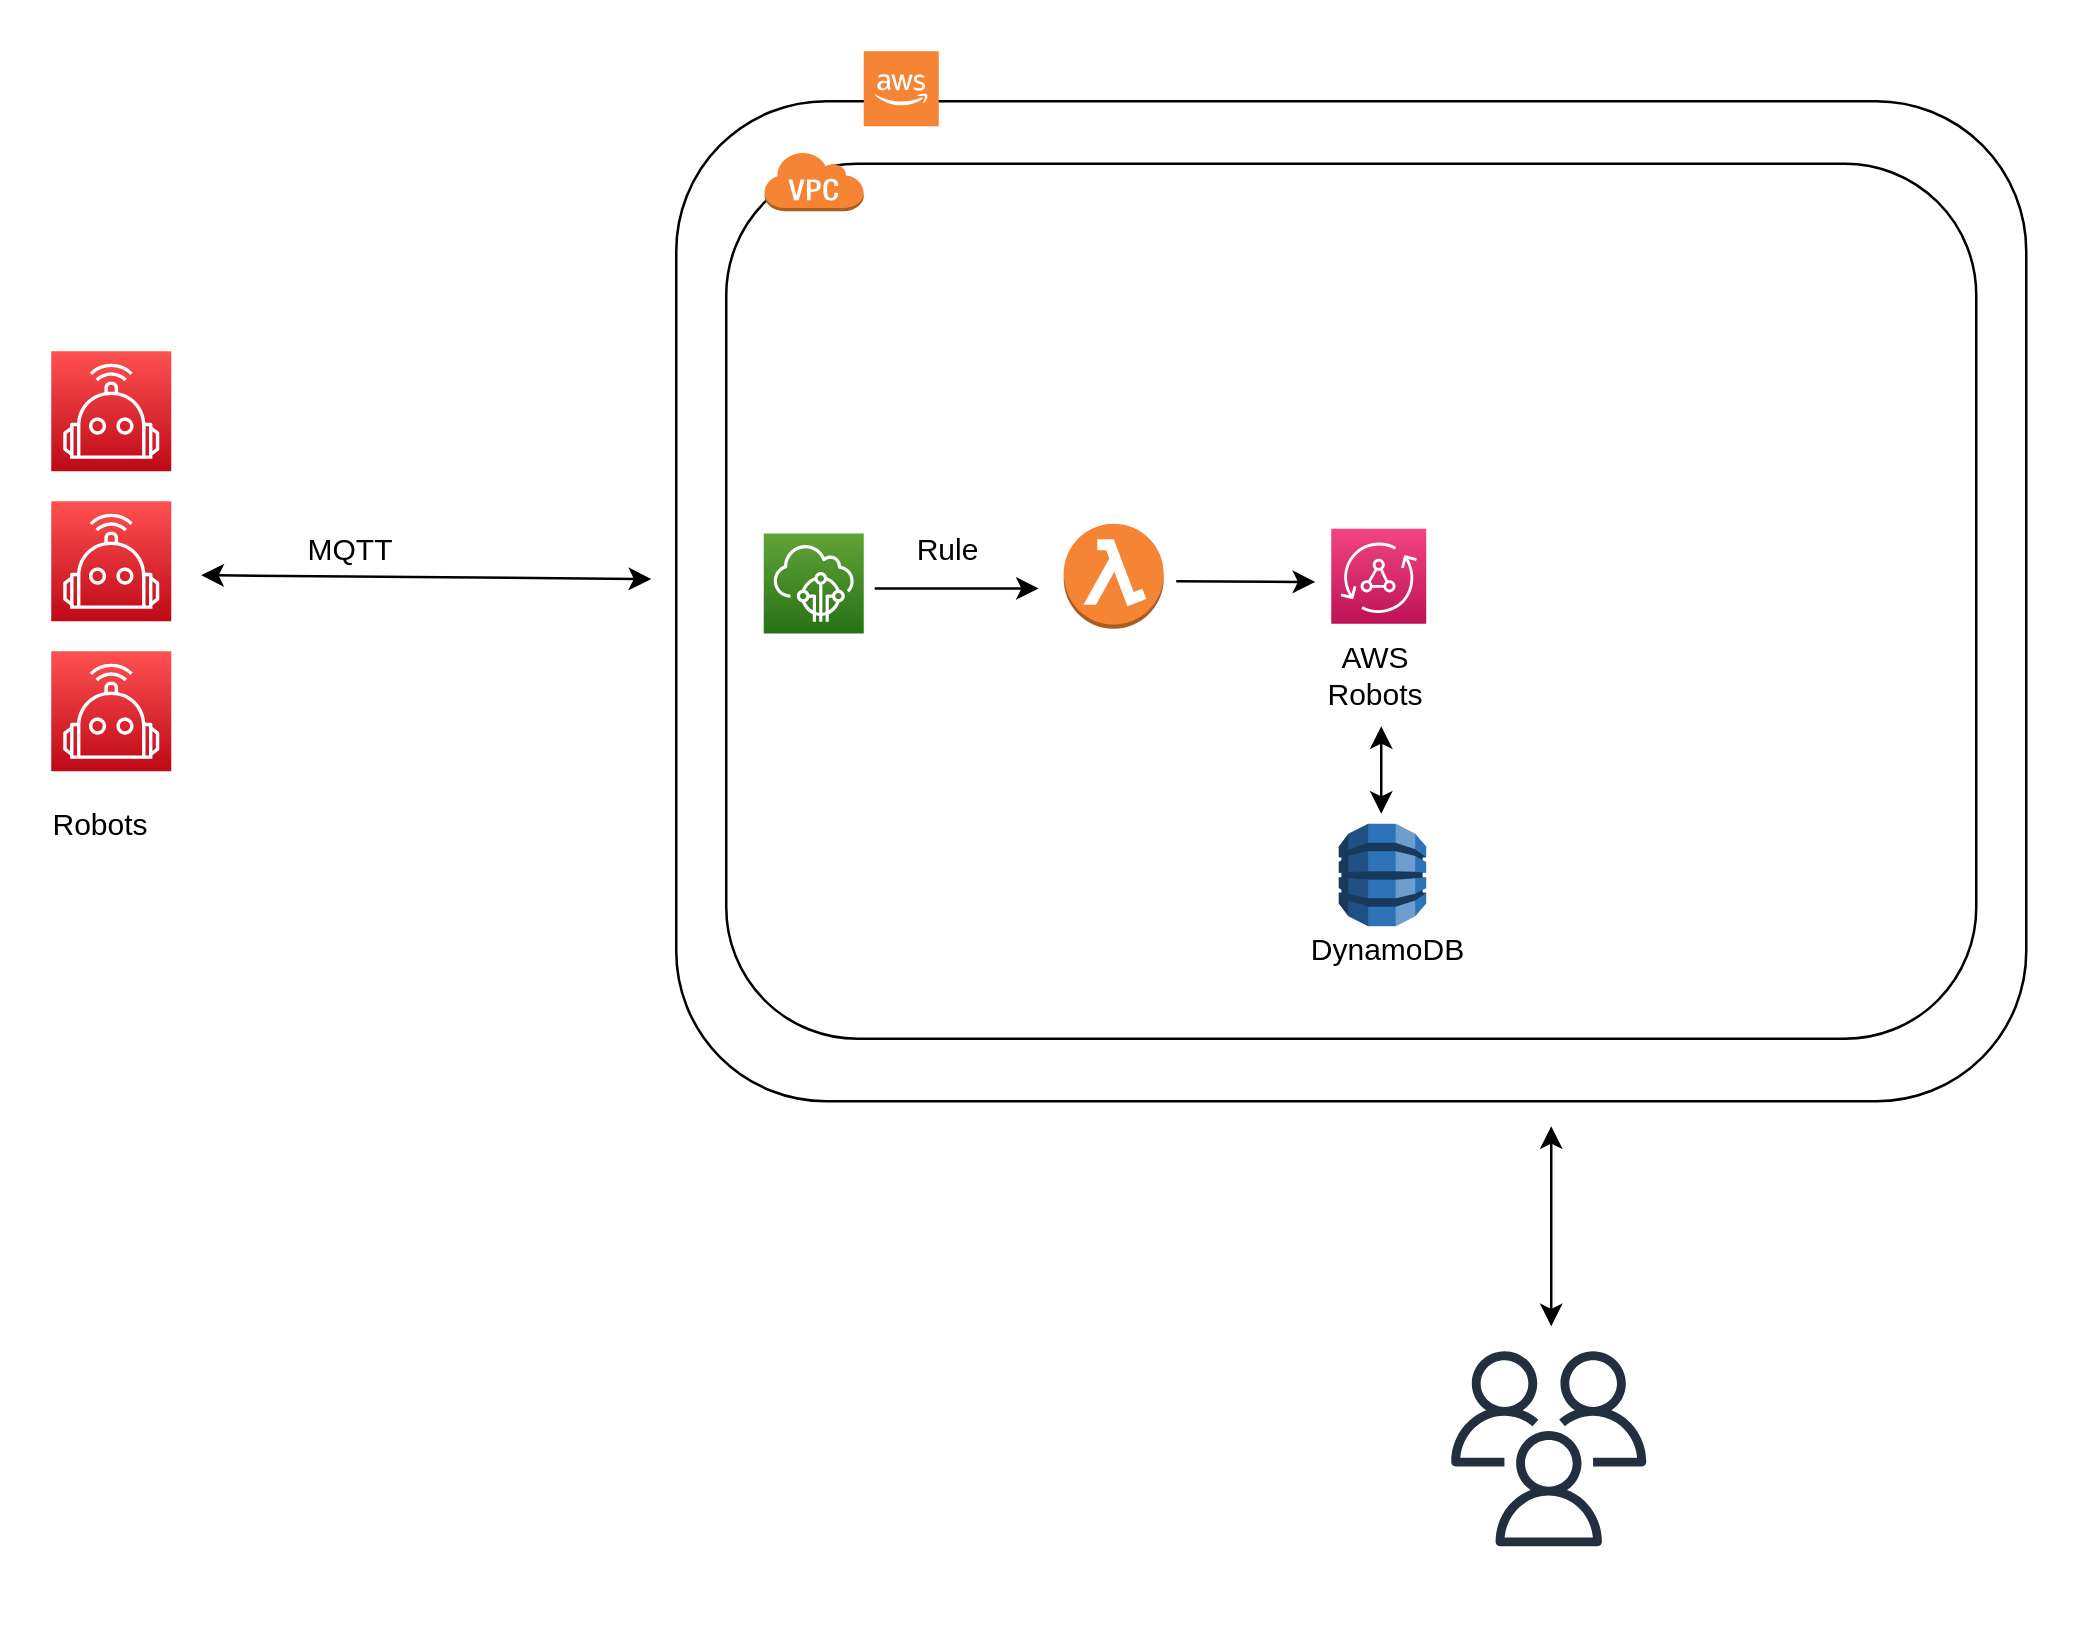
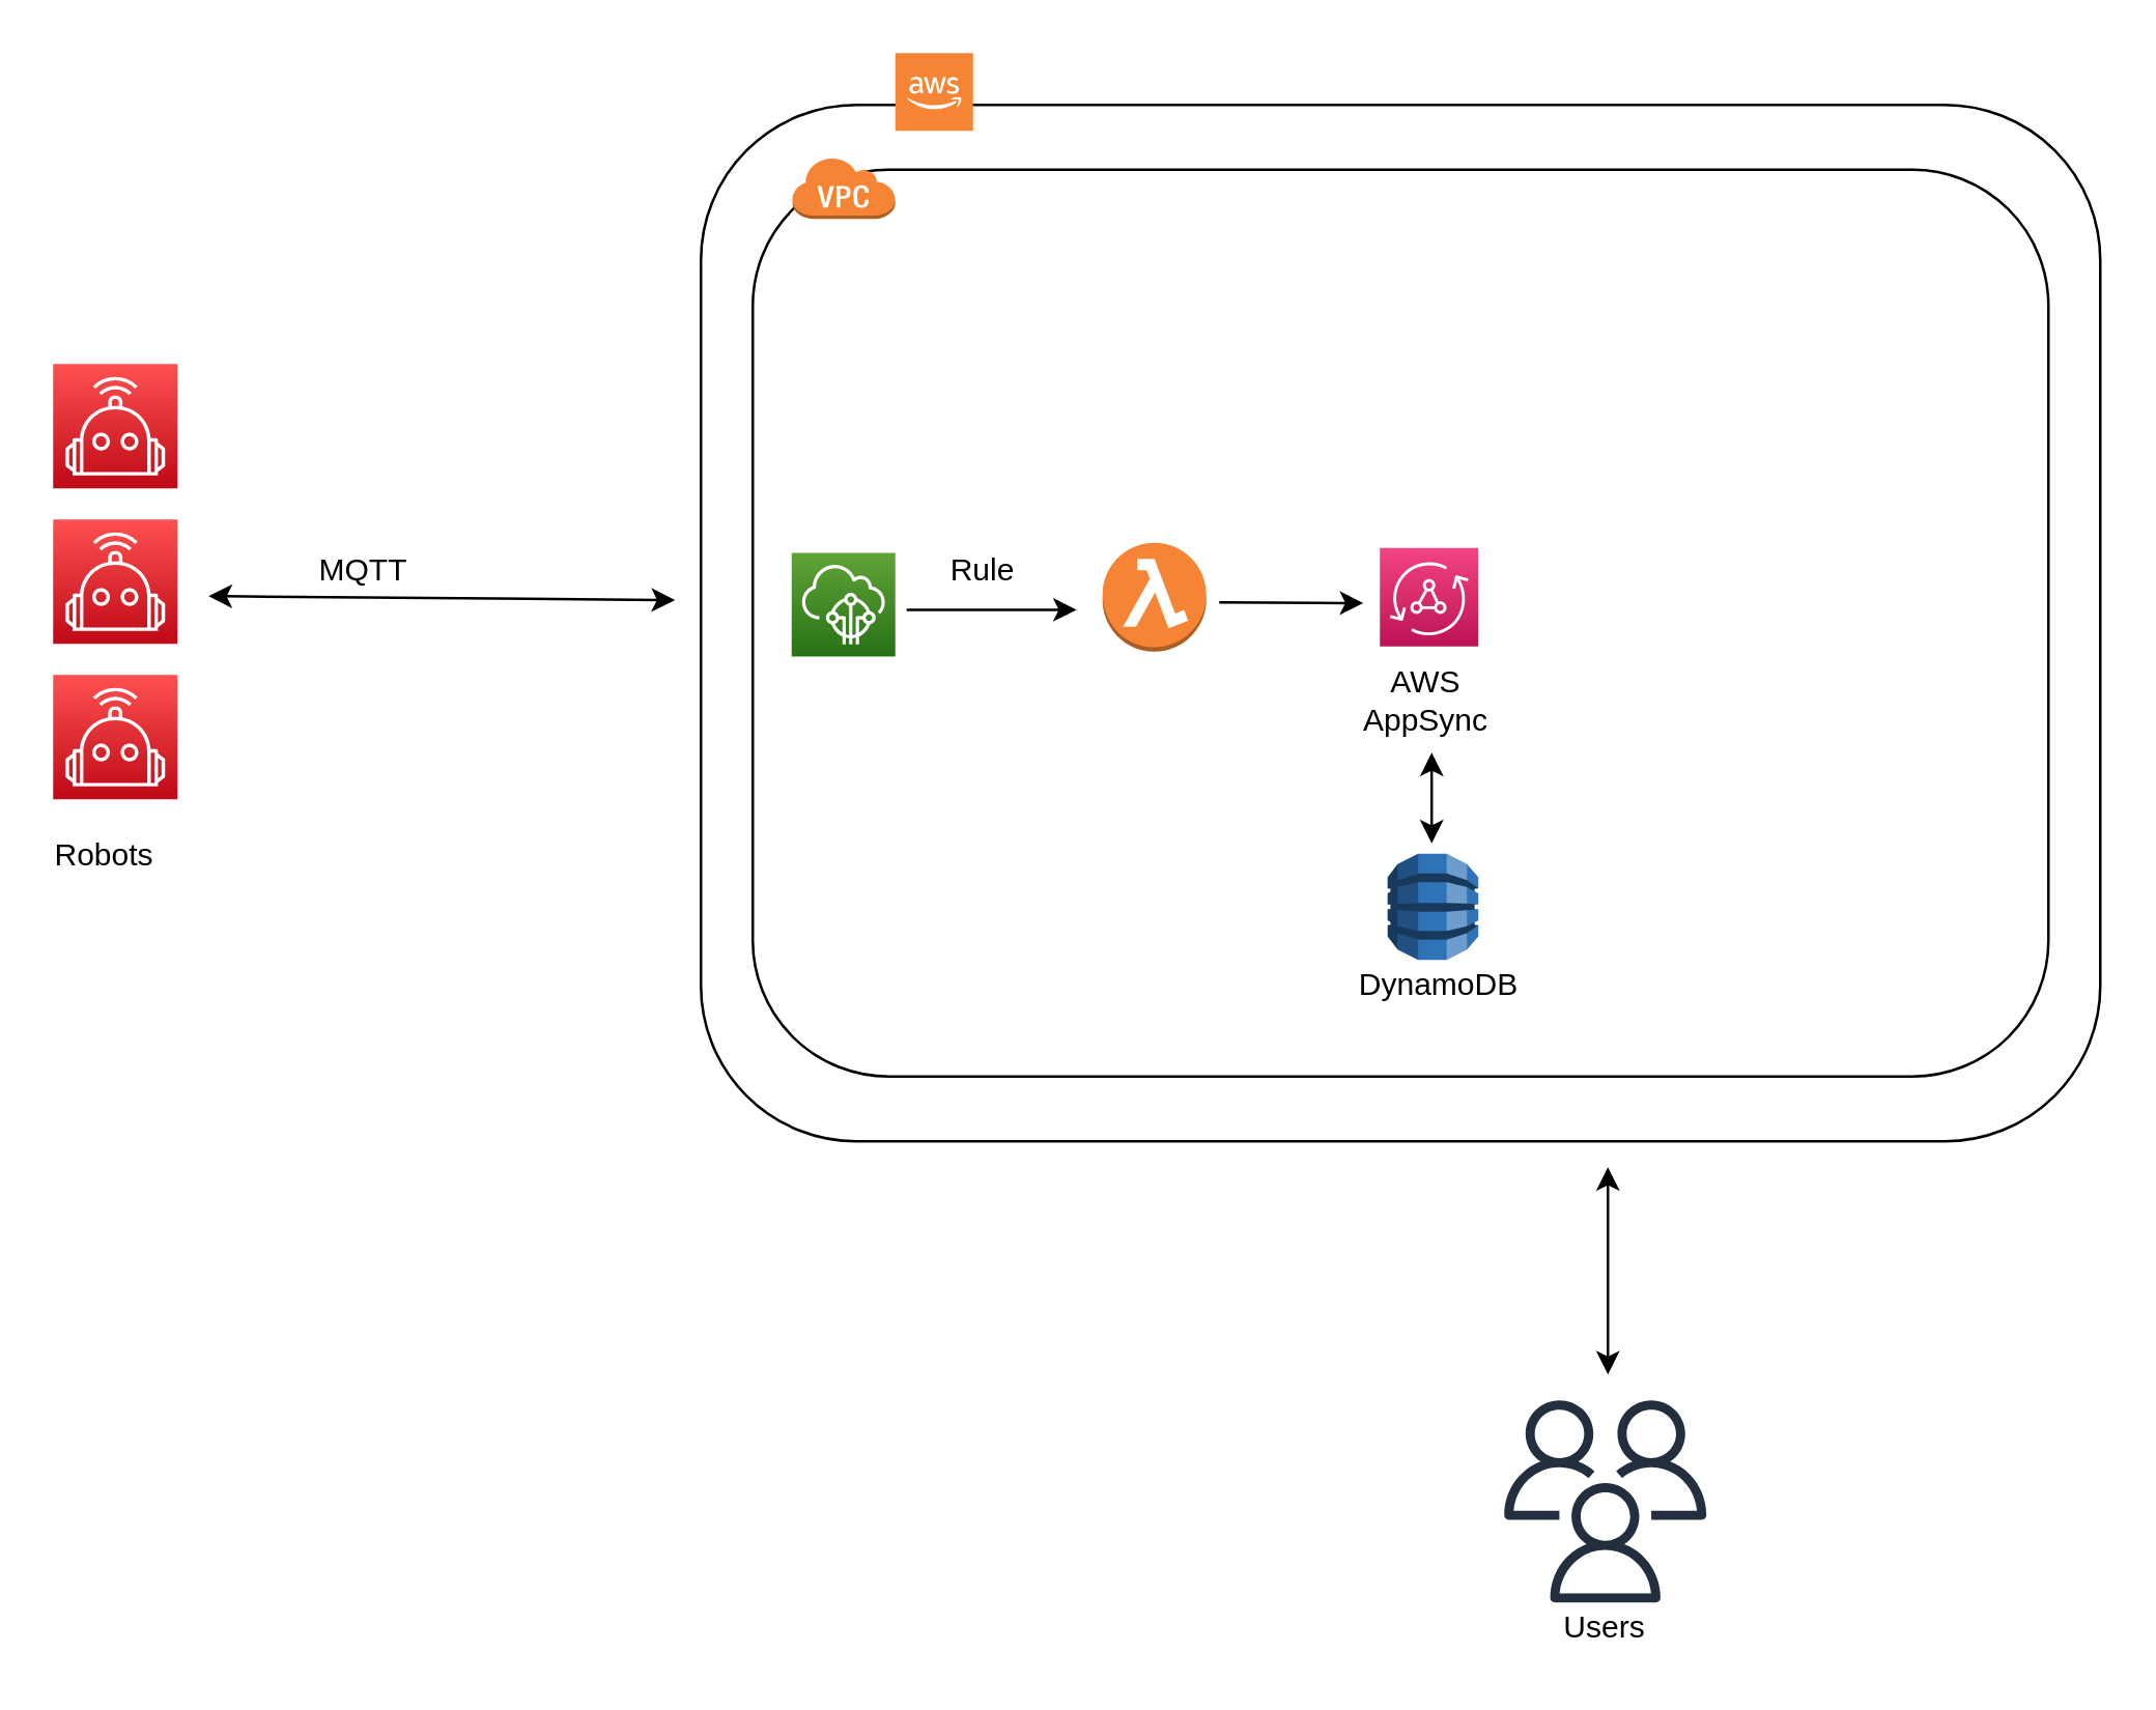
  <mxCell id="0" />
  <mxCell id="1" parent="0" />
  <mxCell id="2" value="" style="rounded=1;whiteSpace=wrap;html=1;" vertex="1" parent="1"><mxGeometry x="270" y="40" width="540" height="400" as="geometry" /></mxCell>
  <mxCell id="3" value="" style="outlineConnect=0;dashed=0;verticalLabelPosition=bottom;verticalAlign=top;align=center;html=1;shape=mxgraph.aws3.cloud_2;fillColor=#F58534;gradientColor=none;" vertex="1" parent="1"><mxGeometry x="345" y="20" width="30" height="30" as="geometry" /></mxCell>
  <mxCell id="4" value="" style="points=[[0,0,0],[0.25,0,0],[0.5,0,0],[0.75,0,0],[1,0,0],[0,1,0],[0.25,1,0],[0.5,1,0],[0.75,1,0],[1,1,0],[0,0.25,0],[0,0.5,0],[0,0.75,0],[1,0.25,0],[1,0.5,0],[1,0.75,0]];outlineConnect=0;fontColor=#232F3E;gradientColor=#FE5151;gradientDirection=north;fillColor=#BE0917;strokeColor=#ffffff;dashed=0;verticalLabelPosition=bottom;verticalAlign=top;align=center;html=1;fontSize=12;fontStyle=0;aspect=fixed;shape=mxgraph.aws4.resourceIcon;resIcon=mxgraph.aws4.robotics;" vertex="1" parent="1"><mxGeometry x="20" y="140" width="48" height="48" as="geometry" /></mxCell>
  <mxCell id="5" value="" style="points=[[0,0,0],[0.25,0,0],[0.5,0,0],[0.75,0,0],[1,0,0],[0,1,0],[0.25,1,0],[0.5,1,0],[0.75,1,0],[1,1,0],[0,0.25,0],[0,0.5,0],[0,0.75,0],[1,0.25,0],[1,0.5,0],[1,0.75,0]];outlineConnect=0;fontColor=#232F3E;gradientColor=#FE5151;gradientDirection=north;fillColor=#BE0917;strokeColor=#ffffff;dashed=0;verticalLabelPosition=bottom;verticalAlign=top;align=center;html=1;fontSize=12;fontStyle=0;aspect=fixed;shape=mxgraph.aws4.resourceIcon;resIcon=mxgraph.aws4.robotics;" vertex="1" parent="1"><mxGeometry x="20" y="200" width="48" height="48" as="geometry" /></mxCell>
  <mxCell id="6" value="" style="points=[[0,0,0],[0.25,0,0],[0.5,0,0],[0.75,0,0],[1,0,0],[0,1,0],[0.25,1,0],[0.5,1,0],[0.75,1,0],[1,1,0],[0,0.25,0],[0,0.5,0],[0,0.75,0],[1,0.25,0],[1,0.5,0],[1,0.75,0]];outlineConnect=0;fontColor=#232F3E;gradientColor=#FE5151;gradientDirection=north;fillColor=#BE0917;strokeColor=#ffffff;dashed=0;verticalLabelPosition=bottom;verticalAlign=top;align=center;html=1;fontSize=12;fontStyle=0;aspect=fixed;shape=mxgraph.aws4.resourceIcon;resIcon=mxgraph.aws4.robotics;" vertex="1" parent="1"><mxGeometry x="20" y="260" width="48" height="48" as="geometry" /></mxCell>
  <mxCell id="7" value="" style="endArrow=classic;startArrow=classic;html=1;exitX=0;exitY=0.5;exitDx=0;exitDy=0;exitPerimeter=0;" edge="1" parent="1"><mxGeometry width="50" height="50" relative="1" as="geometry"><mxPoint x="260" y="231.125" as="sourcePoint" /><mxPoint x="80" y="229.58" as="targetPoint" /></mxGeometry></mxCell>
  <mxCell id="8" value="MQTT" style="text;html=1;strokeColor=none;fillColor=none;align=center;verticalAlign=middle;whiteSpace=wrap;rounded=0;" vertex="1" parent="1"><mxGeometry x="120" y="210" width="40" height="20" as="geometry" /></mxCell>
  <mxCell id="9" value="Robots" style="text;html=1;strokeColor=none;fillColor=none;align=center;verticalAlign=middle;whiteSpace=wrap;rounded=0;" vertex="1" parent="1"><mxGeometry x="20" y="320" width="40" height="20" as="geometry" /></mxCell>
  <mxCell id="10" value="" style="rounded=1;whiteSpace=wrap;html=1;" vertex="1" parent="1"><mxGeometry x="290" y="65" width="500" height="350" as="geometry" /></mxCell>
  <mxCell id="11" value="" style="outlineConnect=0;dashed=0;verticalLabelPosition=bottom;verticalAlign=top;align=center;html=1;shape=mxgraph.aws3.virtual_private_cloud;fillColor=#F58534;gradientColor=none;" vertex="1" parent="1"><mxGeometry x="305" y="60" width="40" height="24" as="geometry" /></mxCell>
  <mxCell id="12" value="" style="outlineConnect=0;dashed=0;verticalLabelPosition=bottom;verticalAlign=top;align=center;html=1;shape=mxgraph.aws3.lambda_function;fillColor=#F58534;gradientColor=none;" vertex="1" parent="1"><mxGeometry x="425" y="209" width="40" height="42" as="geometry" /></mxCell>
  <mxCell id="13" value="" style="endArrow=classic;html=1;" edge="1" parent="1"><mxGeometry width="50" height="50" relative="1" as="geometry"><mxPoint x="349.38" y="234.88" as="sourcePoint" /><mxPoint x="415" y="234.88" as="targetPoint" /></mxGeometry></mxCell>
  <mxCell id="14" value="Rule" style="text;html=1;strokeColor=none;fillColor=none;align=center;verticalAlign=middle;whiteSpace=wrap;rounded=0;" vertex="1" parent="1"><mxGeometry x="359.38" y="210" width="40" height="20" as="geometry" /></mxCell>
  <mxCell id="15" value="" style="points=[[0,0,0],[0.25,0,0],[0.5,0,0],[0.75,0,0],[1,0,0],[0,1,0],[0.25,1,0],[0.5,1,0],[0.75,1,0],[1,1,0],[0,0.25,0],[0,0.5,0],[0,0.75,0],[1,0.25,0],[1,0.5,0],[1,0.75,0]];outlineConnect=0;fontColor=#232F3E;gradientColor=#60A337;gradientDirection=north;fillColor=#277116;strokeColor=#ffffff;dashed=0;verticalLabelPosition=bottom;verticalAlign=top;align=center;html=1;fontSize=12;fontStyle=0;aspect=fixed;shape=mxgraph.aws4.resourceIcon;resIcon=mxgraph.aws4.iot_core;" vertex="1" parent="1"><mxGeometry x="305" y="212.88" width="40" height="40" as="geometry" /></mxCell>
  <mxCell id="16" value="" style="outlineConnect=0;fontColor=#232F3E;gradientColor=none;fillColor=#232F3E;strokeColor=none;dashed=0;verticalLabelPosition=bottom;verticalAlign=top;align=center;html=1;fontSize=12;fontStyle=0;aspect=fixed;pointerEvents=1;shape=mxgraph.aws4.users;" vertex="1" parent="1"><mxGeometry x="580" y="540" width="78" height="78" as="geometry" /></mxCell>
  <mxCell id="17" value="" style="endArrow=classic;startArrow=classic;html=1;" edge="1" parent="1"><mxGeometry width="50" height="50" relative="1" as="geometry"><mxPoint x="620" y="530" as="sourcePoint" /><mxPoint x="620" y="450" as="targetPoint" /></mxGeometry></mxCell>
+ <mxCell id="18" value="Users" style="text;html=1;strokeColor=none;fillColor=none;align=center;verticalAlign=middle;whiteSpace=wrap;rounded=0;" vertex="1" parent="1"><mxGeometry x="599" y="618" width="40" height="20" as="geometry" /></mxCell>
  <mxCell id="19" value="" style="points=[[0,0,0],[0.25,0,0],[0.5,0,0],[0.75,0,0],[1,0,0],[0,1,0],[0.25,1,0],[0.5,1,0],[0.75,1,0],[1,1,0],[0,0.25,0],[0,0.5,0],[0,0.75,0],[1,0.25,0],[1,0.5,0],[1,0.75,0]];outlineConnect=0;fontColor=#232F3E;gradientColor=#F34482;gradientDirection=north;fillColor=#BC1356;strokeColor=#ffffff;dashed=0;verticalLabelPosition=bottom;verticalAlign=top;align=center;html=1;fontSize=12;fontStyle=0;aspect=fixed;shape=mxgraph.aws4.resourceIcon;resIcon=mxgraph.aws4.appsync;" vertex="1" parent="1"><mxGeometry x="532" y="211" width="38" height="38" as="geometry" /></mxCell>
  <mxCell id="20" value="" style="endArrow=classic;html=1;" edge="1" parent="1"><mxGeometry width="50" height="50" relative="1" as="geometry"><mxPoint x="470" y="232" as="sourcePoint" /><mxPoint x="525.62" y="232.29" as="targetPoint" /></mxGeometry></mxCell>
  <mxCell id="21" value="" style="outlineConnect=0;dashed=0;verticalLabelPosition=bottom;verticalAlign=top;align=center;html=1;shape=mxgraph.aws3.dynamo_db;fillColor=#2E73B8;gradientColor=none;" vertex="1" parent="1"><mxGeometry x="535" y="329" width="35" height="41" as="geometry" /></mxCell>
  <mxCell id="22" value="DynamoDB" style="text;html=1;strokeColor=none;fillColor=none;align=center;verticalAlign=middle;whiteSpace=wrap;rounded=0;" vertex="1" parent="1"><mxGeometry x="535" y="370" width="40" height="20" as="geometry" /></mxCell>
  <mxCell id="23" value="" style="endArrow=classic;startArrow=classic;html=1;" edge="1" parent="1"><mxGeometry width="50" height="50" relative="1" as="geometry"><mxPoint x="552" y="325" as="sourcePoint" /><mxPoint x="552" y="290" as="targetPoint" /></mxGeometry></mxCell>
- <mxCell id="24" value="AWS Robots" style="text;html=1;strokeColor=none;fillColor=none;align=center;verticalAlign=middle;whiteSpace=wrap;rounded=0;" vertex="1" parent="1"><mxGeometry x="535" y="260" width="30" height="19" as="geometry" /></mxCell>
+ <mxCell id="24" value="AWS AppSync" style="text;html=1;strokeColor=none;fillColor=none;align=center;verticalAlign=middle;whiteSpace=wrap;rounded=0;" vertex="1" parent="1"><mxGeometry x="535" y="260" width="30" height="19" as="geometry" /></mxCell>
